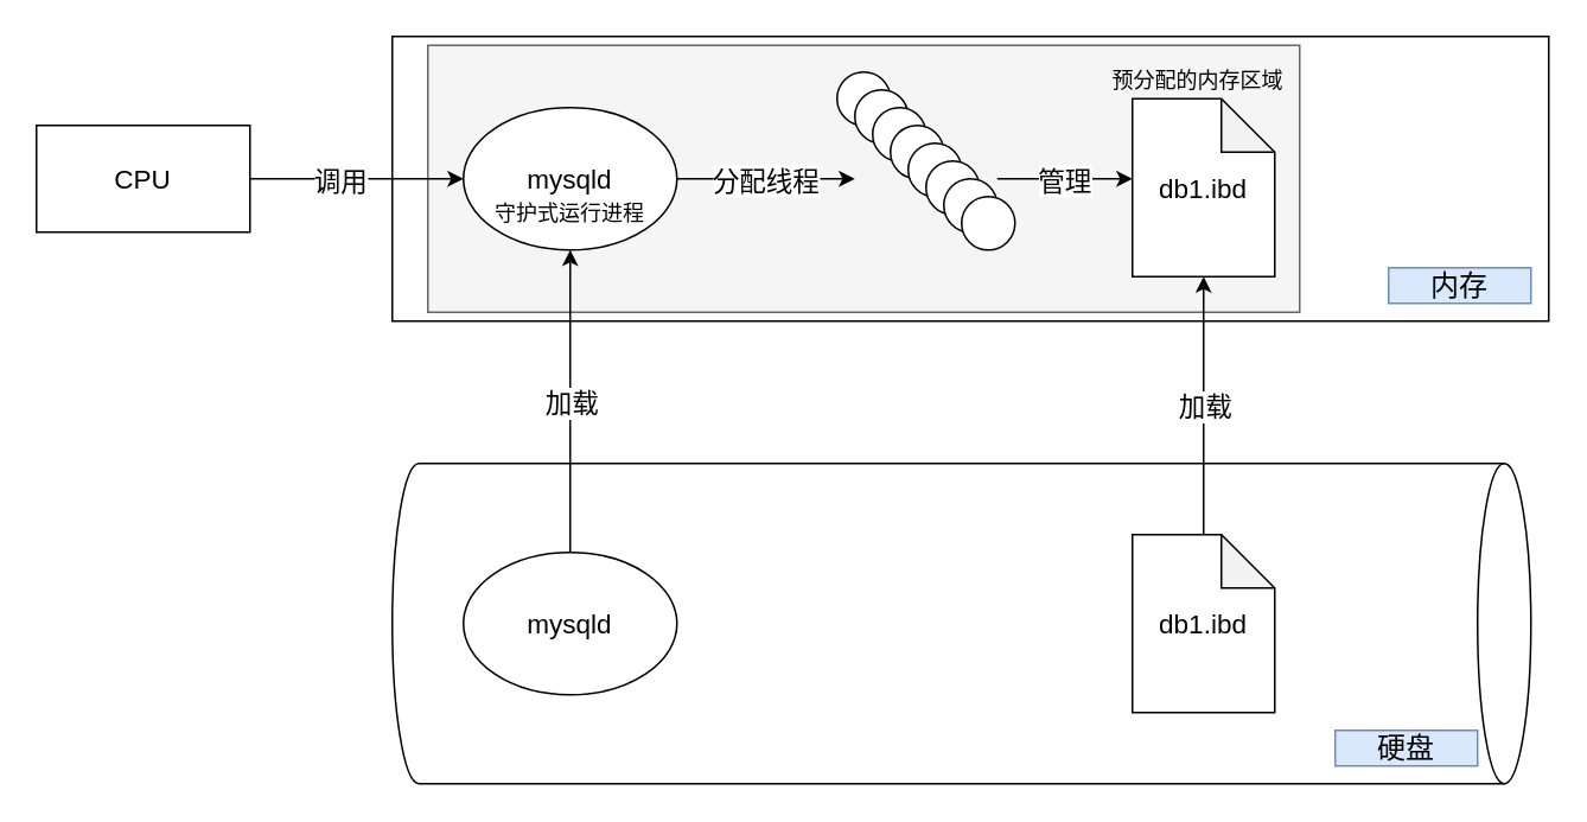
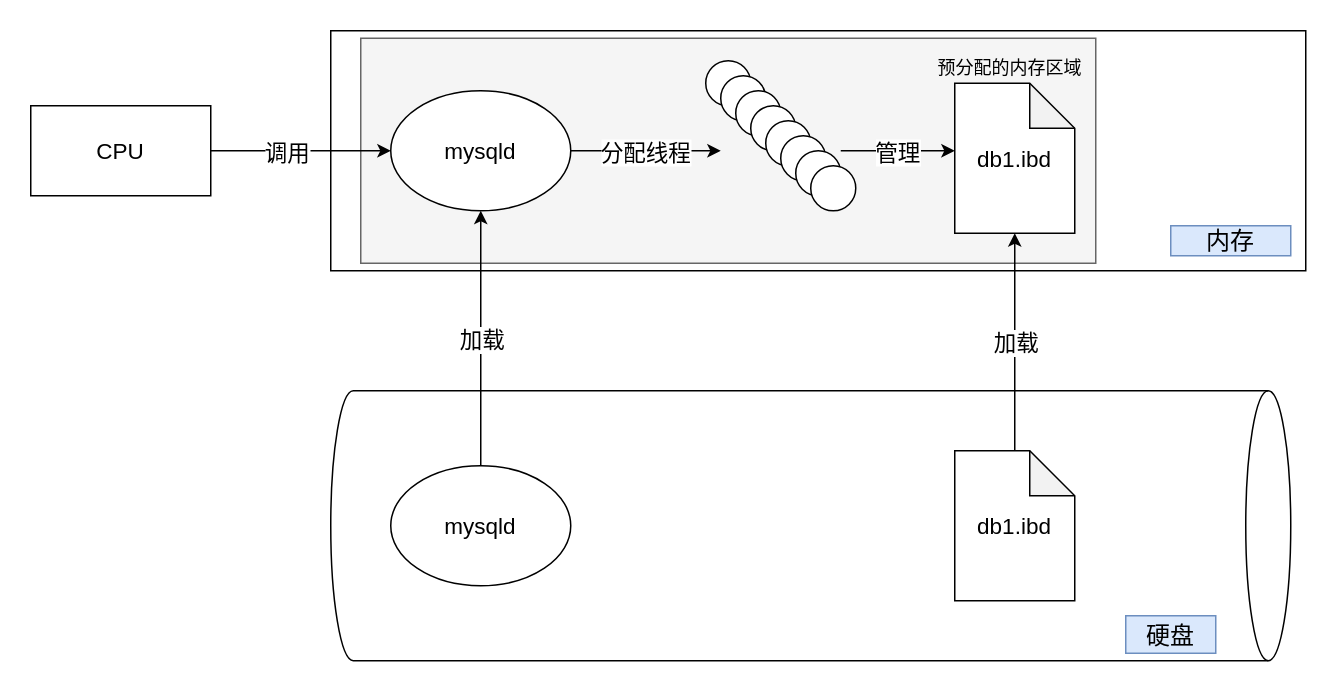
  <mxCell id="0" />
  <mxCell id="1" parent="0" />
  <mxCell id="2" value="" style="rounded=0;whiteSpace=wrap;html=1;" vertex="1" parent="1"><mxGeometry x="220" y="20" width="650" height="160" as="geometry" /></mxCell>
  <mxCell id="3" value="" style="rounded=0;whiteSpace=wrap;html=1;fillColor=#f5f5f5;strokeColor=#666666;fontColor=#333333;" vertex="1" parent="1"><mxGeometry x="240" y="25" width="490" height="150" as="geometry" /></mxCell>
  <mxCell id="4" value="" style="shape=cylinder3;whiteSpace=wrap;html=1;boundedLbl=1;backgroundOutline=1;size=15;direction=south;" vertex="1" parent="1"><mxGeometry x="220" y="260" width="640" height="180" as="geometry" /></mxCell>
  <mxCell id="5" value="" style="ellipse;whiteSpace=wrap;html=1;" vertex="1" parent="1"><mxGeometry x="260" y="310" width="120" height="80" as="geometry" /></mxCell>
  <mxCell id="6" value="" style="shape=note;whiteSpace=wrap;html=1;backgroundOutline=1;darkOpacity=0.05;" vertex="1" parent="1"><mxGeometry x="636" y="300" width="80" height="100" as="geometry" /></mxCell>
  <mxCell id="7" value="&lt;font style=&quot;font-size: 15px&quot;&gt;mysqld&lt;/font&gt;" style="text;html=1;strokeColor=none;fillColor=none;align=center;verticalAlign=middle;whiteSpace=wrap;rounded=0;" vertex="1" parent="1"><mxGeometry x="280" y="340" width="80" height="20" as="geometry" /></mxCell>
  <mxCell id="8" value="&lt;font style=&quot;font-size: 15px&quot;&gt;db1.ibd&lt;/font&gt;" style="text;html=1;strokeColor=none;fillColor=none;align=center;verticalAlign=middle;whiteSpace=wrap;rounded=0;" vertex="1" parent="1"><mxGeometry x="636" y="340" width="80" height="20" as="geometry" /></mxCell>
- <mxCell id="9" value="&lt;font style=&quot;font-size: 16px&quot;&gt;硬盘&lt;/font&gt;" style="text;html=1;strokeColor=#6c8ebf;fillColor=#dae8fc;align=center;verticalAlign=middle;whiteSpace=wrap;rounded=0;" vertex="1" parent="1"><mxGeometry x="750" y="410" width="80" height="20" as="geometry" /></mxCell>
+ <mxCell id="9" value="&lt;font style=&quot;font-size: 16px&quot;&gt;硬盘&lt;/font&gt;" style="text;html=1;strokeColor=#6c8ebf;fillColor=#dae8fc;align=center;verticalAlign=middle;whiteSpace=wrap;rounded=0;" vertex="1" parent="1"><mxGeometry x="750" y="410" width="60" height="25" as="geometry" /></mxCell>
  <mxCell id="10" value="" style="ellipse;whiteSpace=wrap;html=1;" vertex="1" parent="1"><mxGeometry x="260" y="60" width="120" height="80" as="geometry" /></mxCell>
  <mxCell id="11" value="&lt;font style=&quot;font-size: 15px&quot;&gt;mysqld&lt;/font&gt;" style="text;html=1;strokeColor=none;fillColor=none;align=center;verticalAlign=middle;whiteSpace=wrap;rounded=0;" vertex="1" parent="1"><mxGeometry x="280" y="90" width="80" height="20" as="geometry" /></mxCell>
  <mxCell id="12" value="" style="rounded=0;whiteSpace=wrap;html=1;" vertex="1" parent="1"><mxGeometry x="20" y="70" width="120" height="60" as="geometry" /></mxCell>
  <mxCell id="13" value="&lt;font style=&quot;font-size: 15px&quot;&gt;CPU&lt;/font&gt;" style="text;html=1;strokeColor=none;fillColor=none;align=center;verticalAlign=middle;whiteSpace=wrap;rounded=0;" vertex="1" parent="1"><mxGeometry x="55" y="90" width="50" height="20" as="geometry" /></mxCell>
  <mxCell id="14" value="" style="endArrow=classic;html=1;exitX=0.5;exitY=0;exitDx=0;exitDy=0;entryX=0.5;entryY=1;entryDx=0;entryDy=0;" edge="1" parent="1" source="5" target="10"><mxGeometry relative="1" as="geometry"><mxPoint x="340" y="200" as="sourcePoint" /><mxPoint x="440" y="200" as="targetPoint" /></mxGeometry></mxCell>
  <mxCell id="15" value="&lt;font style=&quot;font-size: 15px&quot;&gt;加载&lt;/font&gt;" style="edgeLabel;resizable=0;html=1;align=center;verticalAlign=middle;" connectable="0" vertex="1" parent="14"><mxGeometry relative="1" as="geometry" /></mxCell>
  <mxCell id="16" value="&lt;font style=&quot;font-size: 16px&quot;&gt;内存&lt;/font&gt;" style="text;html=1;strokeColor=#6c8ebf;fillColor=#dae8fc;align=center;verticalAlign=middle;whiteSpace=wrap;rounded=0;" vertex="1" parent="1"><mxGeometry x="780" y="150" width="80" height="20" as="geometry" /></mxCell>
  <mxCell id="17" value="" style="endArrow=classic;html=1;exitX=1;exitY=0.5;exitDx=0;exitDy=0;entryX=0;entryY=0.5;entryDx=0;entryDy=0;" edge="1" parent="1" source="12" target="10"><mxGeometry relative="1" as="geometry"><mxPoint x="140" y="190" as="sourcePoint" /><mxPoint x="240" y="190" as="targetPoint" /></mxGeometry></mxCell>
  <mxCell id="18" value="&lt;font style=&quot;font-size: 15px&quot;&gt;调用&lt;/font&gt;" style="edgeLabel;resizable=0;html=1;align=center;verticalAlign=middle;" connectable="0" vertex="1" parent="17"><mxGeometry relative="1" as="geometry"><mxPoint x="-10" as="offset" /></mxGeometry></mxCell>
  <mxCell id="19" value="" style="shape=note;whiteSpace=wrap;html=1;backgroundOutline=1;darkOpacity=0.05;" vertex="1" parent="1"><mxGeometry x="636" y="55" width="80" height="100" as="geometry" /></mxCell>
  <mxCell id="20" value="&lt;font style=&quot;font-size: 15px&quot;&gt;db1.ibd&lt;/font&gt;" style="text;html=1;strokeColor=none;fillColor=none;align=center;verticalAlign=middle;whiteSpace=wrap;rounded=0;" vertex="1" parent="1"><mxGeometry x="636" y="95" width="80" height="20" as="geometry" /></mxCell>
  <mxCell id="21" value="" style="endArrow=classic;html=1;exitX=0.5;exitY=0;exitDx=0;exitDy=0;entryX=0.5;entryY=1;entryDx=0;entryDy=0;entryPerimeter=0;exitPerimeter=0;" edge="1" parent="1" source="6" target="19"><mxGeometry relative="1" as="geometry"><mxPoint x="330" y="320" as="sourcePoint" /><mxPoint x="330" y="150" as="targetPoint" /></mxGeometry></mxCell>
  <mxCell id="22" value="&lt;font style=&quot;font-size: 15px&quot;&gt;加载&lt;/font&gt;" style="edgeLabel;resizable=0;html=1;align=center;verticalAlign=middle;" connectable="0" vertex="1" parent="21"><mxGeometry relative="1" as="geometry" /></mxCell>
- <mxCell id="23" value="守护式运行进程" style="text;html=1;strokeColor=none;fillColor=none;align=center;verticalAlign=middle;whiteSpace=wrap;rounded=0;" vertex="1" parent="1"><mxGeometry x="275" y="110" width="90" height="20" as="geometry" /></mxCell>
  <mxCell id="24" value="预分配的内存区域" style="text;html=1;strokeColor=none;fillColor=none;align=center;verticalAlign=middle;whiteSpace=wrap;rounded=0;" vertex="1" parent="1"><mxGeometry x="618" y="25" width="110" height="40" as="geometry" /></mxCell>
  <mxCell id="25" value="" style="endArrow=classic;html=1;exitX=1;exitY=0.5;exitDx=0;exitDy=0;" edge="1" parent="1" source="10"><mxGeometry relative="1" as="geometry"><mxPoint x="410" y="100" as="sourcePoint" /><mxPoint x="480" y="100" as="targetPoint" /></mxGeometry></mxCell>
  <mxCell id="26" value="&lt;font style=&quot;font-size: 15px&quot;&gt;分配线程&lt;/font&gt;" style="edgeLabel;resizable=0;html=1;align=center;verticalAlign=middle;" connectable="0" vertex="1" parent="25"><mxGeometry relative="1" as="geometry"><mxPoint x="-1" as="offset" /></mxGeometry></mxCell>
  <mxCell id="27" value="" style="ellipse;whiteSpace=wrap;html=1;aspect=fixed;" vertex="1" parent="1"><mxGeometry x="470" y="40" width="30" height="30" as="geometry" /></mxCell>
  <mxCell id="28" value="" style="ellipse;whiteSpace=wrap;html=1;aspect=fixed;" vertex="1" parent="1"><mxGeometry x="480" y="50" width="30" height="30" as="geometry" /></mxCell>
  <mxCell id="29" value="" style="ellipse;whiteSpace=wrap;html=1;aspect=fixed;" vertex="1" parent="1"><mxGeometry x="490" y="60" width="30" height="30" as="geometry" /></mxCell>
  <mxCell id="30" value="" style="ellipse;whiteSpace=wrap;html=1;aspect=fixed;" vertex="1" parent="1"><mxGeometry x="500" y="70" width="30" height="30" as="geometry" /></mxCell>
  <mxCell id="31" value="" style="ellipse;whiteSpace=wrap;html=1;aspect=fixed;" vertex="1" parent="1"><mxGeometry x="510" y="80" width="30" height="30" as="geometry" /></mxCell>
  <mxCell id="32" value="" style="ellipse;whiteSpace=wrap;html=1;aspect=fixed;" vertex="1" parent="1"><mxGeometry x="520" y="90" width="30" height="30" as="geometry" /></mxCell>
  <mxCell id="33" value="" style="ellipse;whiteSpace=wrap;html=1;aspect=fixed;" vertex="1" parent="1"><mxGeometry x="530" y="100" width="30" height="30" as="geometry" /></mxCell>
  <mxCell id="34" value="" style="ellipse;whiteSpace=wrap;html=1;aspect=fixed;" vertex="1" parent="1"><mxGeometry x="540" y="110" width="30" height="30" as="geometry" /></mxCell>
  <mxCell id="35" value="" style="endArrow=classic;html=1;exitX=1;exitY=0.5;exitDx=0;exitDy=0;" edge="1" parent="1"><mxGeometry relative="1" as="geometry"><mxPoint x="560" y="100" as="sourcePoint" /><mxPoint x="636" y="100" as="targetPoint" /></mxGeometry></mxCell>
  <mxCell id="36" value="&lt;span style=&quot;font-size: 15px&quot;&gt;管理&lt;/span&gt;" style="edgeLabel;resizable=0;html=1;align=center;verticalAlign=middle;" connectable="0" vertex="1" parent="35"><mxGeometry relative="1" as="geometry"><mxPoint x="-1" as="offset" /></mxGeometry></mxCell>
